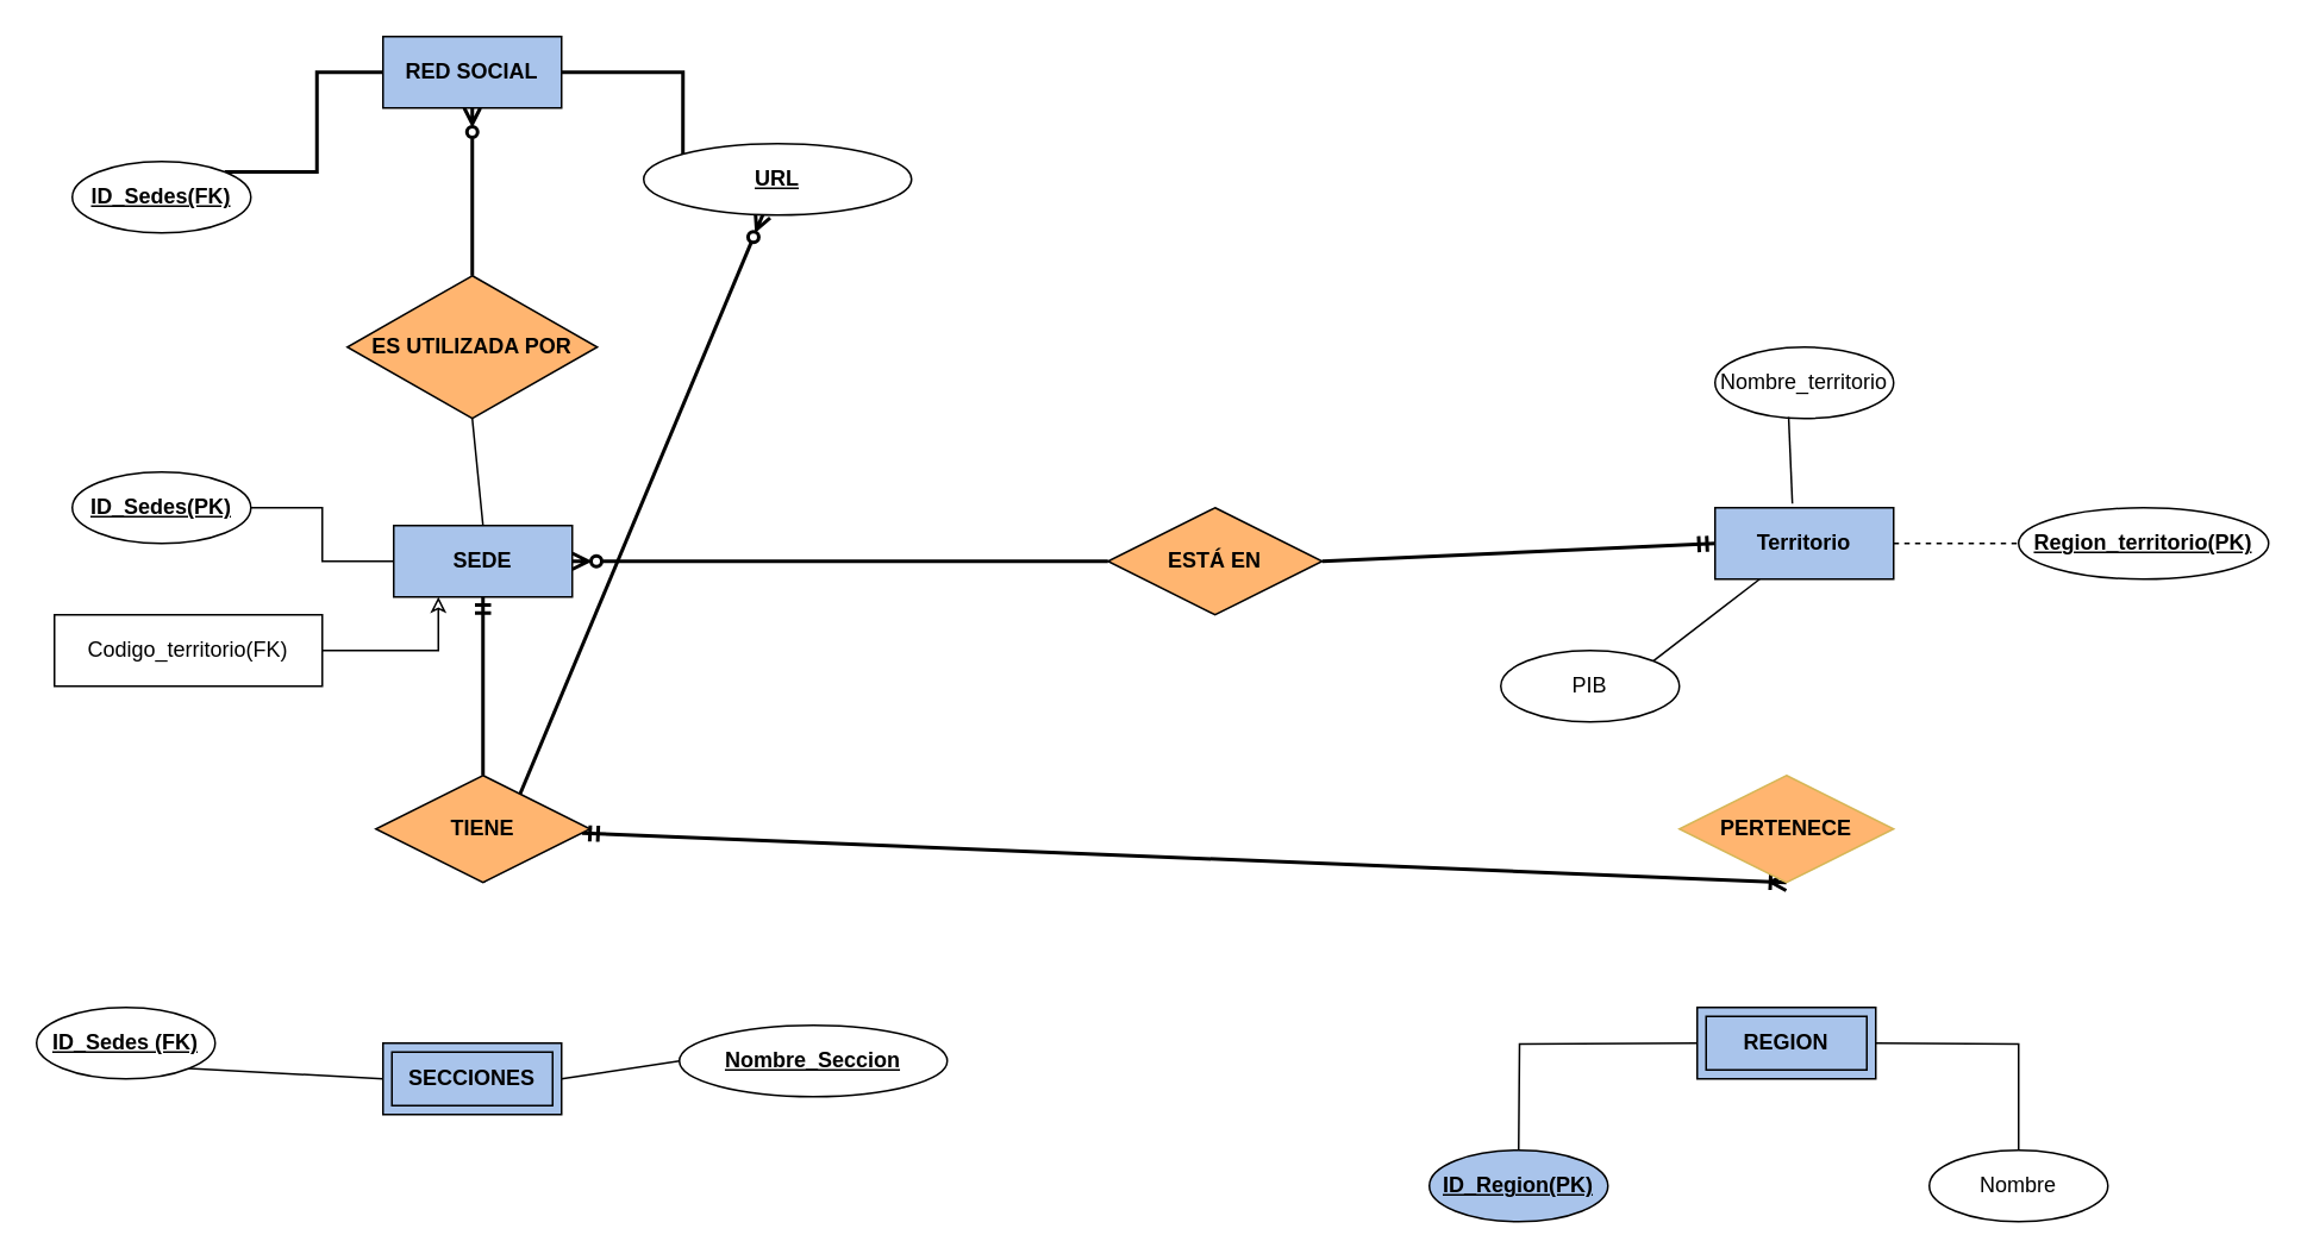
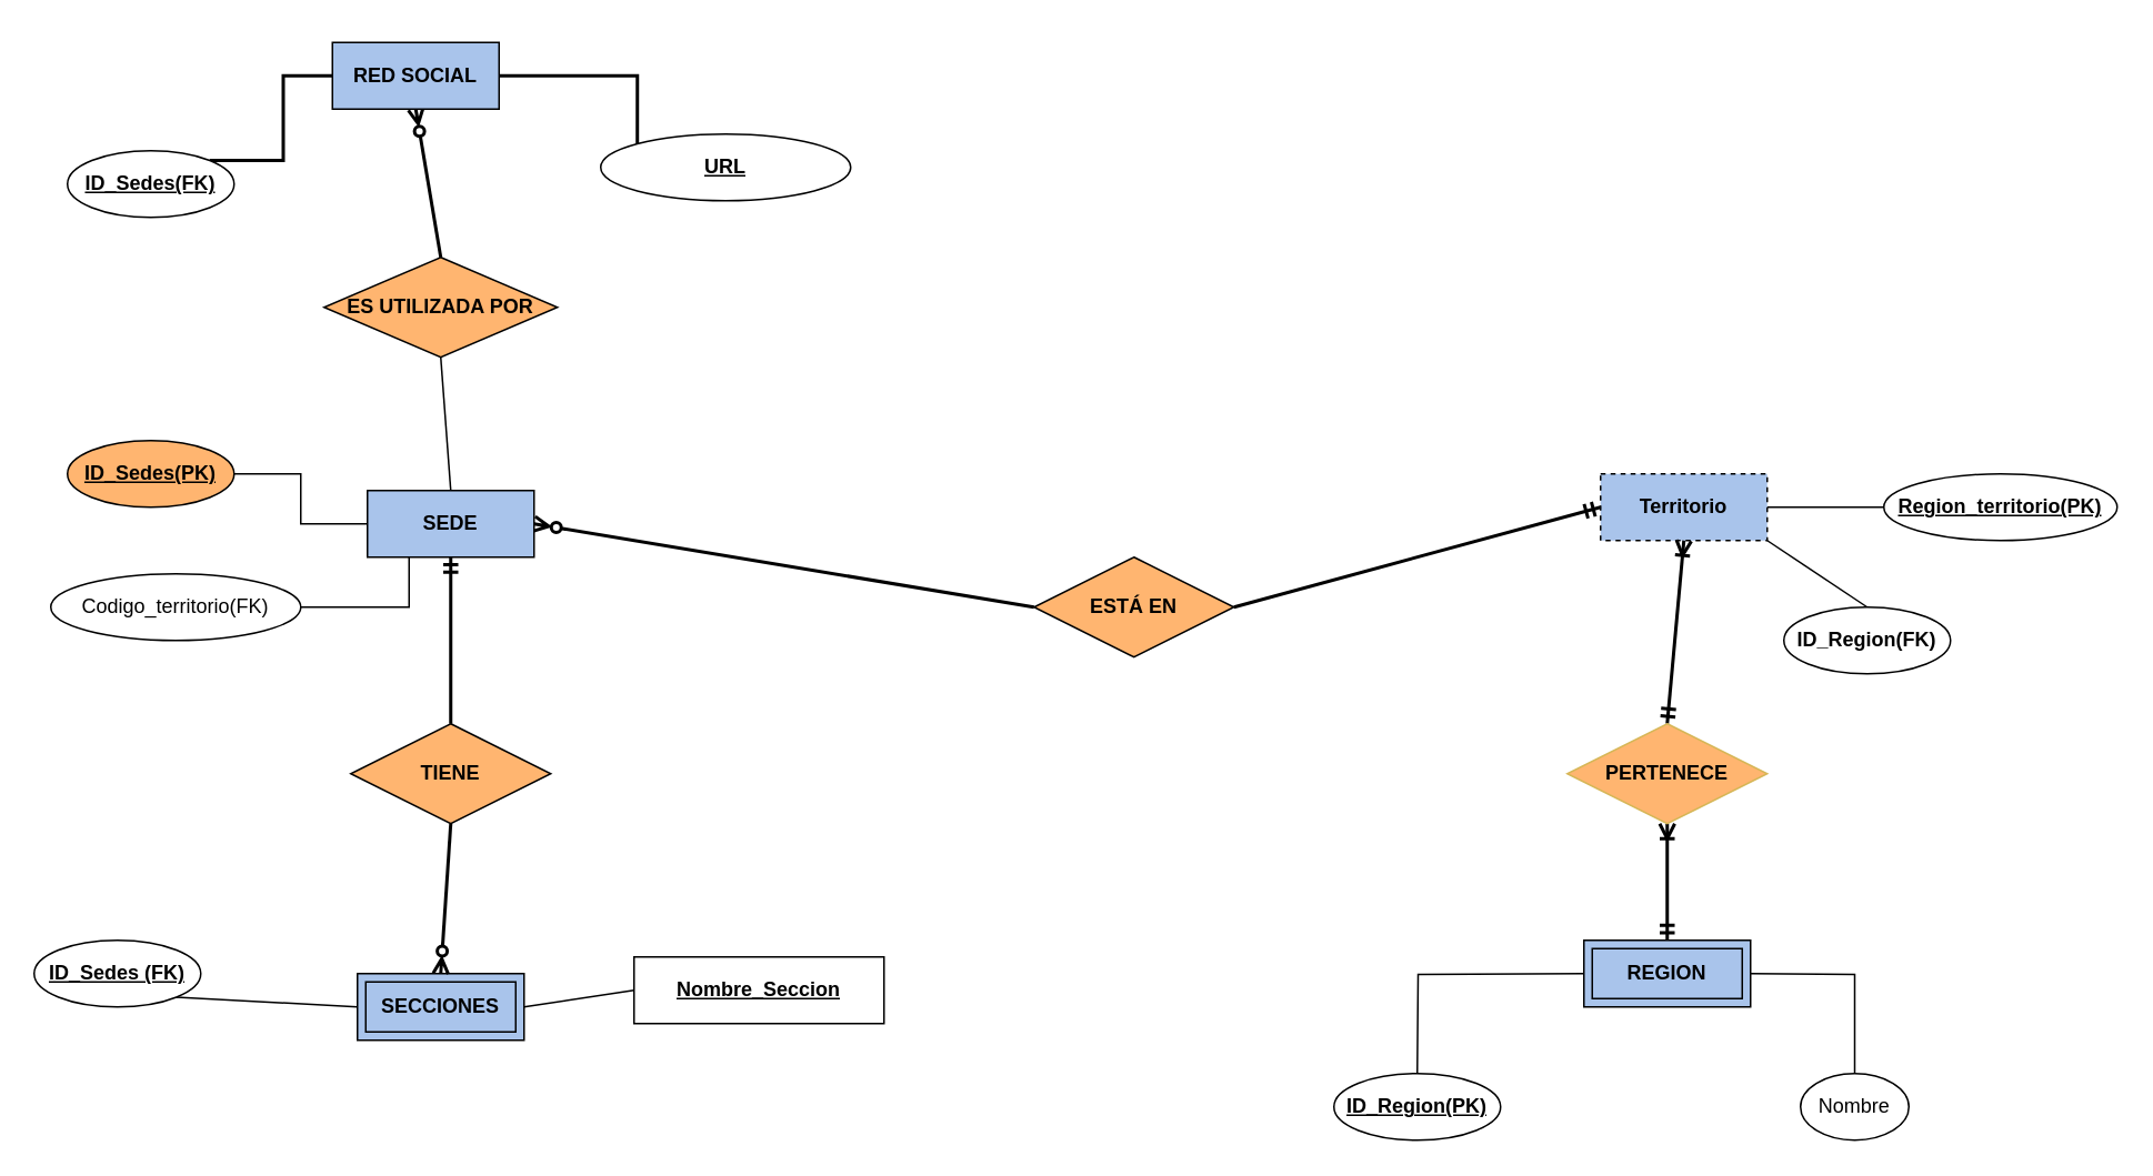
  <mxCell id="0" />
  <mxCell id="1" parent="0" />
- <mxCell id="3" style="rounded=0;orthogonalLoop=1;jettySize=auto;html=1;exitX=0.25;exitY=1;exitDx=0;exitDy=0;entryX=1;entryY=0;entryDx=0;entryDy=0;endArrow=none;endFill=0;" edge="1" parent="1" source="6" target="10"><mxGeometry relative="1" as="geometry" /></mxCell>
- <mxCell id="4" style="rounded=0;orthogonalLoop=1;jettySize=auto;html=1;exitX=0.5;exitY=1;exitDx=0;exitDy=0;startArrow=ERoneToMany;startFill=0;strokeWidth=2;endArrow=ERmandOne;endFill=0;" edge="1" parent="1" source="34" target="30"><mxGeometry relative="1" as="geometry" /></mxCell>
- <mxCell id="5" style="edgeStyle=orthogonalEdgeStyle;rounded=0;orthogonalLoop=1;jettySize=auto;html=1;exitX=1;exitY=0.5;exitDx=0;exitDy=0;entryX=0;entryY=0.5;entryDx=0;entryDy=0;endArrow=none;endFill=0;dashed=1;" edge="1" parent="1" source="6" target="15"><mxGeometry relative="1" as="geometry" /></mxCell>
- <mxCell id="6" value="Territorio" style="whiteSpace=wrap;html=1;align=center;fillColor=#A9C4EB;fontStyle=1" parent="1" vertex="1"><mxGeometry x="960" y="284" width="100" height="40" as="geometry" /></mxCell>
+ <mxCell id="2" style="rounded=0;orthogonalLoop=1;jettySize=auto;html=1;entryX=0.5;entryY=0;entryDx=0;entryDy=0;endArrow=none;endFill=0;exitX=1;exitY=1;exitDx=0;exitDy=0;" edge="1" parent="1" source="6" target="16"><mxGeometry relative="1" as="geometry"><mxPoint x="1080" y="324" as="sourcePoint" /></mxGeometry></mxCell>
+ <mxCell id="4" style="rounded=0;orthogonalLoop=1;jettySize=auto;html=1;exitX=0.5;exitY=1;exitDx=0;exitDy=0;entryX=0.5;entryY=0;entryDx=0;entryDy=0;startArrow=ERoneToMany;startFill=0;strokeWidth=2;endArrow=ERmandOne;endFill=0;" edge="1" parent="1" source="34" target="27"><mxGeometry relative="1" as="geometry" /></mxCell>
+ <mxCell id="5" style="edgeStyle=orthogonalEdgeStyle;rounded=0;orthogonalLoop=1;jettySize=auto;html=1;exitX=1;exitY=0.5;exitDx=0;exitDy=0;entryX=0;entryY=0.5;entryDx=0;entryDy=0;endArrow=none;endFill=0;" edge="1" parent="1" source="6" target="15"><mxGeometry relative="1" as="geometry" /></mxCell>
+ <mxCell id="6" value="Territorio" style="whiteSpace=wrap;html=1;align=center;fillColor=#A9C4EB;fontStyle=1;dashed=1;" parent="1" vertex="1"><mxGeometry x="960" y="284" width="100" height="40" as="geometry" /></mxCell>
  <mxCell id="7" style="edgeStyle=orthogonalEdgeStyle;rounded=0;orthogonalLoop=1;jettySize=auto;html=1;exitX=0.5;exitY=1;exitDx=0;exitDy=0;entryX=0.5;entryY=0;entryDx=0;entryDy=0;endArrow=none;endFill=0;startArrow=ERmandOne;startFill=0;strokeWidth=2;" edge="1" parent="1" source="9" target="30"><mxGeometry relative="1" as="geometry" /></mxCell>
  <mxCell id="8" style="rounded=0;orthogonalLoop=1;jettySize=auto;html=1;exitX=1;exitY=0.5;exitDx=0;exitDy=0;entryX=0;entryY=0.5;entryDx=0;entryDy=0;endArrow=none;endFill=0;startArrow=ERzeroToMany;startFill=0;strokeWidth=2;" edge="1" parent="1" source="9" target="32"><mxGeometry relative="1" as="geometry" /></mxCell>
  <mxCell id="9" value="SEDE" style="whiteSpace=wrap;html=1;align=center;fillColor=#A9C4EB;fontStyle=1" parent="1" vertex="1"><mxGeometry x="220" y="294" width="100" height="40" as="geometry" /></mxCell>
- <mxCell id="10" value="PIB" style="ellipse;whiteSpace=wrap;html=1;align=center;" parent="1" vertex="1"><mxGeometry x="840" y="364" width="100" height="40" as="geometry" /></mxCell>
- <mxCell id="11" value="Nombre_territorio" style="ellipse;whiteSpace=wrap;html=1;align=center;" parent="1" vertex="1"><mxGeometry x="960" y="194" width="100" height="40" as="geometry" /></mxCell>
  <mxCell id="12" style="edgeStyle=orthogonalEdgeStyle;rounded=0;orthogonalLoop=1;jettySize=auto;html=1;exitX=0;exitY=0.5;exitDx=0;exitDy=0;entryX=0.5;entryY=0;entryDx=0;entryDy=0;endArrow=none;endFill=0;" edge="1" parent="1"><mxGeometry relative="1" as="geometry"><mxPoint x="950" y="584" as="sourcePoint" /><mxPoint x="850" y="644" as="targetPoint" /></mxGeometry></mxCell>
  <mxCell id="13" style="edgeStyle=orthogonalEdgeStyle;rounded=0;orthogonalLoop=1;jettySize=auto;html=1;exitX=1;exitY=0.5;exitDx=0;exitDy=0;entryX=0.5;entryY=0;entryDx=0;entryDy=0;endArrow=none;endFill=0;" edge="1" parent="1" target="14"><mxGeometry relative="1" as="geometry"><mxPoint x="1050" y="584" as="sourcePoint" /></mxGeometry></mxCell>
- <mxCell id="14" value="Nombre" style="ellipse;whiteSpace=wrap;html=1;align=center;" parent="1" vertex="1"><mxGeometry x="1080" y="644" width="100" height="40" as="geometry" /></mxCell>
+ <mxCell id="14" value="Nombre" style="ellipse;whiteSpace=wrap;html=1;align=center;" parent="1" vertex="1"><mxGeometry x="1080" y="644" width="65" height="40" as="geometry" /></mxCell>
  <mxCell id="15" value="Region_territorio(PK)" style="ellipse;whiteSpace=wrap;html=1;align=center;fontStyle=5" parent="1" vertex="1"><mxGeometry x="1130" y="284" width="140" height="40" as="geometry" /></mxCell>
+ <mxCell id="16" value="ID_Region(FK)" style="ellipse;whiteSpace=wrap;html=1;align=center;fontStyle=1" parent="1" vertex="1"><mxGeometry x="1070" y="364" width="100" height="40" as="geometry" /></mxCell>
  <mxCell id="17" style="edgeStyle=orthogonalEdgeStyle;rounded=0;orthogonalLoop=1;jettySize=auto;html=1;exitX=1;exitY=0.5;exitDx=0;exitDy=0;entryX=0;entryY=0.5;entryDx=0;entryDy=0;endArrow=none;endFill=0;" edge="1" parent="1" source="18" target="9"><mxGeometry relative="1" as="geometry" /></mxCell>
- <mxCell id="18" value="ID_Sedes(PK)" style="ellipse;whiteSpace=wrap;html=1;align=center;fontStyle=5" parent="1" vertex="1"><mxGeometry x="40" y="264" width="100" height="40" as="geometry" /></mxCell>
- <mxCell id="19" style="edgeStyle=orthogonalEdgeStyle;rounded=0;orthogonalLoop=1;jettySize=auto;html=1;exitX=1;exitY=0.5;exitDx=0;exitDy=0;entryX=0.25;entryY=1;entryDx=0;entryDy=0;endArrow=classic;endFill=0;" edge="1" parent="1" source="20" target="9"><mxGeometry relative="1" as="geometry" /></mxCell>
- <mxCell id="20" value="Codigo_territorio(FK)" style="whiteSpace=wrap;html=1;align=center;rounded=0;" parent="1" vertex="1"><mxGeometry x="30" y="344" width="150" height="40" as="geometry" /></mxCell>
+ <mxCell id="18" value="ID_Sedes(PK)" style="ellipse;whiteSpace=wrap;html=1;align=center;fontStyle=5;fillColor=#ffb570;" parent="1" vertex="1"><mxGeometry x="40" y="264" width="100" height="40" as="geometry" /></mxCell>
+ <mxCell id="19" style="edgeStyle=orthogonalEdgeStyle;rounded=0;orthogonalLoop=1;jettySize=auto;html=1;exitX=1;exitY=0.5;exitDx=0;exitDy=0;entryX=0.25;entryY=1;entryDx=0;entryDy=0;endArrow=none;endFill=0;" edge="1" parent="1" source="20" target="9"><mxGeometry relative="1" as="geometry" /></mxCell>
+ <mxCell id="20" value="Codigo_territorio(FK)" style="ellipse;whiteSpace=wrap;html=1;align=center;" parent="1" vertex="1"><mxGeometry x="30" y="344" width="150" height="40" as="geometry" /></mxCell>
  <mxCell id="21" style="rounded=0;orthogonalLoop=1;jettySize=auto;html=1;exitX=1;exitY=1;exitDx=0;exitDy=0;strokeColor=default;endArrow=none;endFill=0;entryX=0;entryY=0.5;entryDx=0;entryDy=0;" edge="1" parent="1" source="22" target="28"><mxGeometry relative="1" as="geometry"><mxPoint x="200" y="584" as="targetPoint" /></mxGeometry></mxCell>
  <mxCell id="22" value="ID_Sedes (FK)" style="ellipse;whiteSpace=wrap;html=1;align=center;fontStyle=5" vertex="1" parent="1"><mxGeometry x="20" y="564" width="100" height="40" as="geometry" /></mxCell>
- <mxCell id="23" value="&lt;u&gt;Nombre_Seccion&lt;/u&gt;" style="ellipse;whiteSpace=wrap;html=1;align=center;fontStyle=1" vertex="1" parent="1"><mxGeometry x="380" y="574" width="150" height="40" as="geometry" /></mxCell>
+ <mxCell id="23" value="&lt;u&gt;Nombre_Seccion&lt;/u&gt;" style="whiteSpace=wrap;html=1;align=center;fontStyle=1;rounded=0;" vertex="1" parent="1"><mxGeometry x="380" y="574" width="150" height="40" as="geometry" /></mxCell>
  <mxCell id="24" style="rounded=0;orthogonalLoop=1;jettySize=auto;html=1;entryX=1;entryY=0.5;entryDx=0;entryDy=0;endArrow=none;endFill=0;exitX=0;exitY=0.5;exitDx=0;exitDy=0;" edge="1" parent="1" source="23" target="28"><mxGeometry relative="1" as="geometry"><mxPoint x="450" y="594" as="sourcePoint" /><mxPoint x="248.8" y="646.52" as="targetPoint" /></mxGeometry></mxCell>
- <mxCell id="25" style="rounded=0;orthogonalLoop=1;jettySize=auto;html=1;exitX=0.433;exitY=-0.059;exitDx=0;exitDy=0;endArrow=none;endFill=0;entryX=0.412;entryY=0.98;entryDx=0;entryDy=0;entryPerimeter=0;exitPerimeter=0;" edge="1" parent="1" source="6" target="11"><mxGeometry relative="1" as="geometry"><mxPoint x="960" y="244" as="targetPoint" /></mxGeometry></mxCell>
- <mxCell id="26" value="ID_Region(PK)" style="ellipse;whiteSpace=wrap;html=1;align=center;fontStyle=5;fillColor=#a9c4eb;" vertex="1" parent="1"><mxGeometry x="800" y="644" width="100" height="40" as="geometry" /></mxCell>
+ <mxCell id="26" value="ID_Region(PK)" style="ellipse;whiteSpace=wrap;html=1;align=center;fontStyle=5" vertex="1" parent="1"><mxGeometry x="800" y="644" width="100" height="40" as="geometry" /></mxCell>
  <mxCell id="27" value="REGION" style="shape=ext;margin=3;double=1;whiteSpace=wrap;html=1;align=center;fillColor=#A9C4EB;fontStyle=1" vertex="1" parent="1"><mxGeometry x="950" y="564" width="100" height="40" as="geometry" /></mxCell>
  <mxCell id="28" value="SECCIONES" style="shape=ext;margin=3;double=1;whiteSpace=wrap;html=1;align=center;fillColor=#A9C4EB;fontStyle=1" vertex="1" parent="1"><mxGeometry x="214" y="584" width="100" height="40" as="geometry" /></mxCell>
- <mxCell id="29" style="rounded=0;orthogonalLoop=1;jettySize=auto;html=1;exitX=0.5;exitY=1;exitDx=0;exitDy=0;endArrow=ERzeroToMany;endFill=0;strokeWidth=2;" edge="1" parent="1" source="30" target="40"><mxGeometry relative="1" as="geometry"><mxPoint x="260" y="574" as="targetPoint" /></mxGeometry></mxCell>
+ <mxCell id="29" style="rounded=0;orthogonalLoop=1;jettySize=auto;html=1;exitX=0.5;exitY=1;exitDx=0;exitDy=0;entryX=0.5;entryY=0;entryDx=0;entryDy=0;endArrow=ERzeroToMany;endFill=0;strokeWidth=2;" edge="1" parent="1" source="30" target="28"><mxGeometry relative="1" as="geometry"><mxPoint x="260" y="574" as="targetPoint" /></mxGeometry></mxCell>
  <mxCell id="30" value="TIENE" style="shape=rhombus;perimeter=rhombusPerimeter;whiteSpace=wrap;html=1;align=center;fillColor=#FFB570;fontStyle=1" vertex="1" parent="1"><mxGeometry x="210" y="434" width="120" height="60" as="geometry" /></mxCell>
  <mxCell id="31" style="rounded=0;orthogonalLoop=1;jettySize=auto;html=1;exitX=1;exitY=0.5;exitDx=0;exitDy=0;entryX=0;entryY=0.5;entryDx=0;entryDy=0;endArrow=ERmandOne;endFill=0;strokeWidth=2;" edge="1" parent="1" source="32" target="6"><mxGeometry relative="1" as="geometry" /></mxCell>
- <mxCell id="32" value="ESTÁ EN" style="shape=rhombus;perimeter=rhombusPerimeter;whiteSpace=wrap;html=1;align=center;fillColor=#FFB570;fontStyle=1" vertex="1" parent="1"><mxGeometry x="620" y="284" width="120" height="60" as="geometry" /></mxCell>
+ <mxCell id="32" value="ESTÁ EN" style="shape=rhombus;perimeter=rhombusPerimeter;whiteSpace=wrap;html=1;align=center;fillColor=#FFB570;fontStyle=1" vertex="1" parent="1"><mxGeometry x="620" y="334" width="120" height="60" as="geometry" /></mxCell>
+ <mxCell id="33" value="" style="rounded=0;orthogonalLoop=1;jettySize=auto;html=1;exitX=0.5;exitY=1;exitDx=0;exitDy=0;entryX=0.5;entryY=0;entryDx=0;entryDy=0;startArrow=ERoneToMany;startFill=0;strokeWidth=2;endArrow=ERmandOne;endFill=0;" edge="1" parent="1" source="6" target="34"><mxGeometry relative="1" as="geometry"><mxPoint x="1010" y="324" as="sourcePoint" /><mxPoint x="1000" y="564" as="targetPoint" /></mxGeometry></mxCell>
  <mxCell id="34" value="PERTENECE" style="shape=rhombus;perimeter=rhombusPerimeter;whiteSpace=wrap;html=1;align=center;fillColor=#FFB570;strokeColor=#d6b656;fontStyle=1" vertex="1" parent="1"><mxGeometry x="940" y="434" width="120" height="60" as="geometry" /></mxCell>
  <mxCell id="35" style="rounded=0;orthogonalLoop=1;jettySize=auto;html=1;exitX=0.5;exitY=1;exitDx=0;exitDy=0;entryX=0.5;entryY=0;entryDx=0;entryDy=0;endArrow=none;endFill=0;startArrow=ERzeroToMany;startFill=0;strokeWidth=2;" edge="1" parent="1" source="37" target="42"><mxGeometry relative="1" as="geometry" /></mxCell>
  <mxCell id="36" style="edgeStyle=orthogonalEdgeStyle;rounded=0;orthogonalLoop=1;jettySize=auto;html=1;exitX=1;exitY=0.5;exitDx=0;exitDy=0;entryX=0;entryY=0;entryDx=0;entryDy=0;endArrow=none;endFill=0;strokeWidth=2;" edge="1" parent="1" source="37" target="40"><mxGeometry relative="1" as="geometry" /></mxCell>
- <mxCell id="37" value="RED SOCIAL" style="whiteSpace=wrap;html=1;align=center;fillColor=#A9C4EB;fontStyle=1" vertex="1" parent="1"><mxGeometry x="214" y="20" width="100" height="40" as="geometry" /></mxCell>
+ <mxCell id="37" value="RED SOCIAL" style="whiteSpace=wrap;html=1;align=center;fillColor=#A9C4EB;fontStyle=1" vertex="1" parent="1"><mxGeometry x="199" y="25" width="100" height="40" as="geometry" /></mxCell>
  <mxCell id="38" style="edgeStyle=orthogonalEdgeStyle;rounded=0;orthogonalLoop=1;jettySize=auto;html=1;exitX=1;exitY=0;exitDx=0;exitDy=0;entryX=0;entryY=0.5;entryDx=0;entryDy=0;strokeWidth=2;endArrow=none;endFill=0;" edge="1" parent="1" source="39" target="37"><mxGeometry relative="1" as="geometry" /></mxCell>
  <mxCell id="39" value="ID_Sedes(FK)" style="ellipse;whiteSpace=wrap;html=1;align=center;fontStyle=5" vertex="1" parent="1"><mxGeometry x="40" y="90" width="100" height="40" as="geometry" /></mxCell>
  <mxCell id="40" value="URL" style="ellipse;whiteSpace=wrap;html=1;align=center;fontStyle=5" vertex="1" parent="1"><mxGeometry x="360" y="80" width="150" height="40" as="geometry" /></mxCell>
  <mxCell id="41" style="rounded=0;orthogonalLoop=1;jettySize=auto;html=1;exitX=0.5;exitY=1;exitDx=0;exitDy=0;entryX=0.5;entryY=0;entryDx=0;entryDy=0;endArrow=none;endFill=0;" edge="1" parent="1" source="42" target="9"><mxGeometry relative="1" as="geometry" /></mxCell>
- <mxCell id="42" value="ES UTILIZADA POR" style="shape=rhombus;perimeter=rhombusPerimeter;whiteSpace=wrap;html=1;align=center;fillColor=#FFB570;fontStyle=1" vertex="1" parent="1"><mxGeometry x="194" y="154" width="140" height="80" as="geometry" /></mxCell>
+ <mxCell id="42" value="ES UTILIZADA POR" style="shape=rhombus;perimeter=rhombusPerimeter;whiteSpace=wrap;html=1;align=center;fillColor=#FFB570;fontStyle=1" vertex="1" parent="1"><mxGeometry x="194" y="154" width="140" height="60" as="geometry" /></mxCell>
